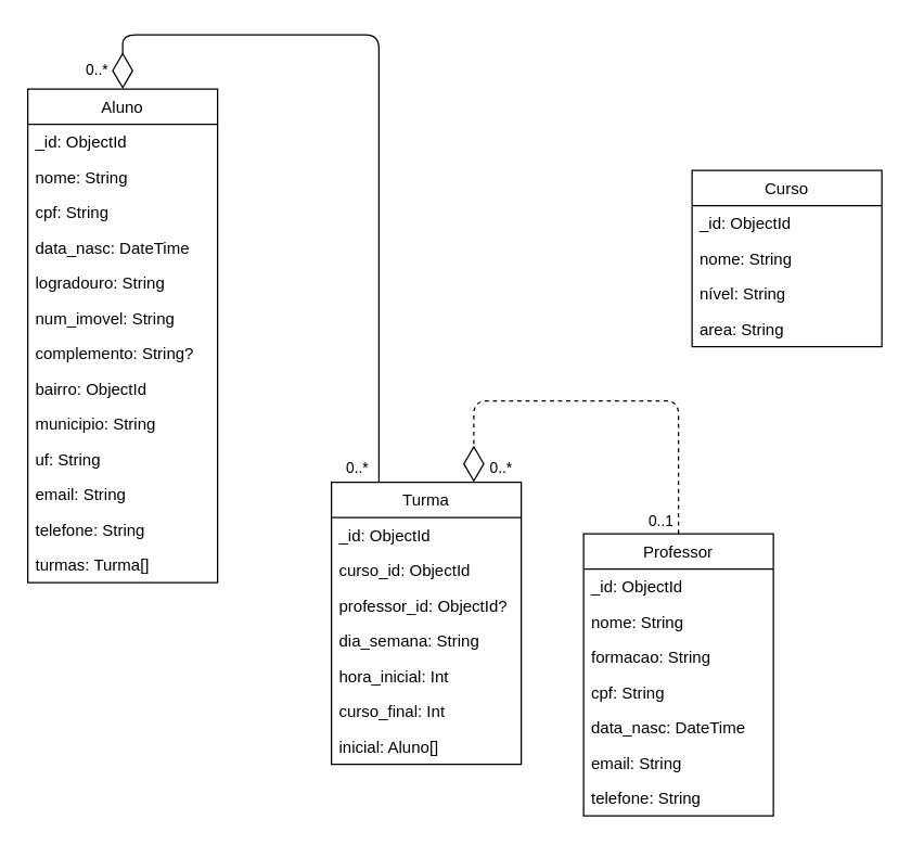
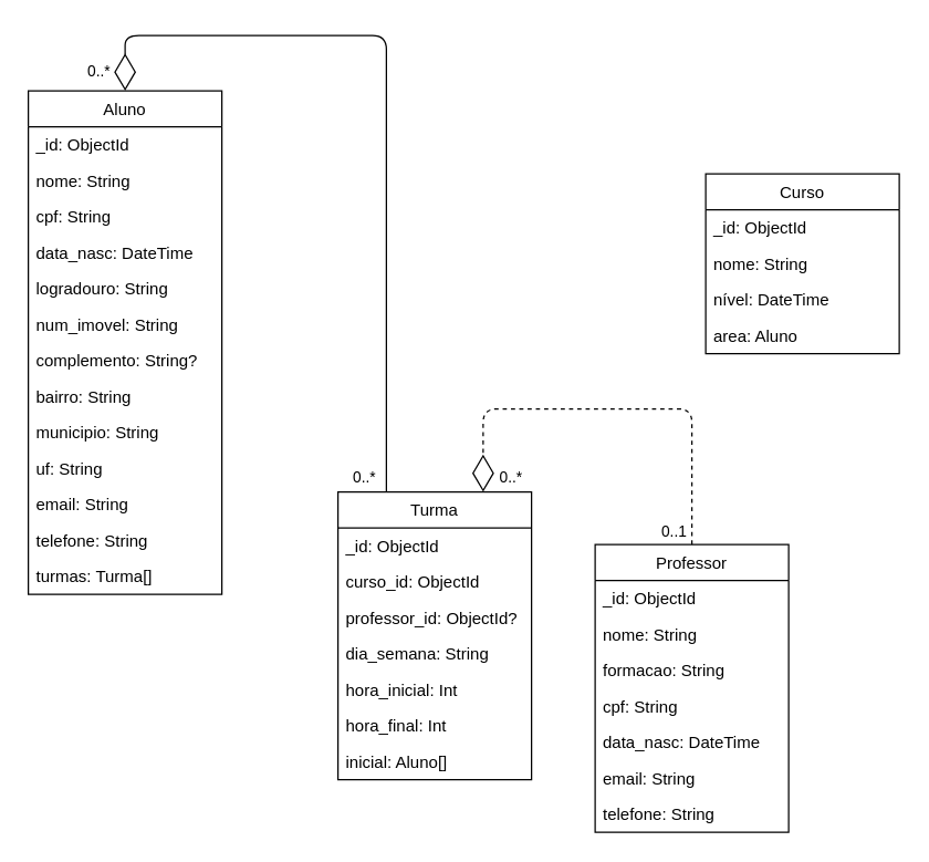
  <mxCell id="0" />
  <mxCell id="1" parent="0" />
  <mxCell id="2" value="Aluno" style="swimlane;fontStyle=0;childLayout=stackLayout;horizontal=1;startSize=26;fillColor=none;horizontalStack=0;resizeParent=1;resizeParentMax=0;resizeLast=0;collapsible=1;marginBottom=0;" parent="1" vertex="1"><mxGeometry x="20" y="60" width="140" height="364" as="geometry" /></mxCell>
  <mxCell id="3" value="_id: ObjectId" style="text;strokeColor=none;fillColor=none;align=left;verticalAlign=top;spacingLeft=4;spacingRight=4;overflow=hidden;rotatable=0;points=[[0,0.5],[1,0.5]];portConstraint=eastwest;" parent="2" vertex="1"><mxGeometry y="26" width="140" height="26" as="geometry" /></mxCell>
  <mxCell id="4" value="nome: String" style="text;strokeColor=none;fillColor=none;align=left;verticalAlign=top;spacingLeft=4;spacingRight=4;overflow=hidden;rotatable=0;points=[[0,0.5],[1,0.5]];portConstraint=eastwest;" parent="2" vertex="1"><mxGeometry y="52" width="140" height="26" as="geometry" /></mxCell>
  <mxCell id="5" value="cpf: String" style="text;strokeColor=none;fillColor=none;align=left;verticalAlign=top;spacingLeft=4;spacingRight=4;overflow=hidden;rotatable=0;points=[[0,0.5],[1,0.5]];portConstraint=eastwest;" parent="2" vertex="1"><mxGeometry y="78" width="140" height="26" as="geometry" /></mxCell>
  <mxCell id="6" value="data_nasc: DateTime" style="text;strokeColor=none;fillColor=none;align=left;verticalAlign=top;spacingLeft=4;spacingRight=4;overflow=hidden;rotatable=0;points=[[0,0.5],[1,0.5]];portConstraint=eastwest;" parent="2" vertex="1"><mxGeometry y="104" width="140" height="26" as="geometry" /></mxCell>
  <mxCell id="7" value="logradouro: String" style="text;strokeColor=none;fillColor=none;align=left;verticalAlign=top;spacingLeft=4;spacingRight=4;overflow=hidden;rotatable=0;points=[[0,0.5],[1,0.5]];portConstraint=eastwest;" parent="2" vertex="1"><mxGeometry y="130" width="140" height="26" as="geometry" /></mxCell>
  <mxCell id="8" value="num_imovel: String" style="text;strokeColor=none;fillColor=none;align=left;verticalAlign=top;spacingLeft=4;spacingRight=4;overflow=hidden;rotatable=0;points=[[0,0.5],[1,0.5]];portConstraint=eastwest;" parent="2" vertex="1"><mxGeometry y="156" width="140" height="26" as="geometry" /></mxCell>
  <mxCell id="9" value="complemento: String?" style="text;strokeColor=none;fillColor=none;align=left;verticalAlign=top;spacingLeft=4;spacingRight=4;overflow=hidden;rotatable=0;points=[[0,0.5],[1,0.5]];portConstraint=eastwest;" parent="2" vertex="1"><mxGeometry y="182" width="140" height="26" as="geometry" /></mxCell>
- <mxCell id="10" value="bairro: ObjectId" style="text;strokeColor=none;fillColor=none;align=left;verticalAlign=top;spacingLeft=4;spacingRight=4;overflow=hidden;rotatable=0;points=[[0,0.5],[1,0.5]];portConstraint=eastwest;" parent="2" vertex="1"><mxGeometry y="208" width="140" height="26" as="geometry" /></mxCell>
+ <mxCell id="10" value="bairro: String" style="text;strokeColor=none;fillColor=none;align=left;verticalAlign=top;spacingLeft=4;spacingRight=4;overflow=hidden;rotatable=0;points=[[0,0.5],[1,0.5]];portConstraint=eastwest;" parent="2" vertex="1"><mxGeometry y="208" width="140" height="26" as="geometry" /></mxCell>
  <mxCell id="11" value="municipio: String" style="text;strokeColor=none;fillColor=none;align=left;verticalAlign=top;spacingLeft=4;spacingRight=4;overflow=hidden;rotatable=0;points=[[0,0.5],[1,0.5]];portConstraint=eastwest;" parent="2" vertex="1"><mxGeometry y="234" width="140" height="26" as="geometry" /></mxCell>
  <mxCell id="12" value="uf: String" style="text;strokeColor=none;fillColor=none;align=left;verticalAlign=top;spacingLeft=4;spacingRight=4;overflow=hidden;rotatable=0;points=[[0,0.5],[1,0.5]];portConstraint=eastwest;" parent="2" vertex="1"><mxGeometry y="260" width="140" height="26" as="geometry" /></mxCell>
  <mxCell id="13" value="email: String" style="text;strokeColor=none;fillColor=none;align=left;verticalAlign=top;spacingLeft=4;spacingRight=4;overflow=hidden;rotatable=0;points=[[0,0.5],[1,0.5]];portConstraint=eastwest;" parent="2" vertex="1"><mxGeometry y="286" width="140" height="26" as="geometry" /></mxCell>
  <mxCell id="14" value="telefone: String" style="text;strokeColor=none;fillColor=none;align=left;verticalAlign=top;spacingLeft=4;spacingRight=4;overflow=hidden;rotatable=0;points=[[0,0.5],[1,0.5]];portConstraint=eastwest;" vertex="1" parent="2"><mxGeometry y="312" width="140" height="26" as="geometry" /></mxCell>
  <mxCell id="15" value="turmas: Turma[]" style="text;strokeColor=none;fillColor=none;align=left;verticalAlign=top;spacingLeft=4;spacingRight=4;overflow=hidden;rotatable=0;points=[[0,0.5],[1,0.5]];portConstraint=eastwest;" parent="2" vertex="1"><mxGeometry y="338" width="140" height="26" as="geometry" /></mxCell>
  <mxCell id="16" value="Curso" style="swimlane;fontStyle=0;childLayout=stackLayout;horizontal=1;startSize=26;fillColor=none;horizontalStack=0;resizeParent=1;resizeParentMax=0;resizeLast=0;collapsible=1;marginBottom=0;" parent="1" vertex="1"><mxGeometry x="510" y="120" width="140" height="130" as="geometry" /></mxCell>
  <mxCell id="17" value="_id: ObjectId" style="text;strokeColor=none;fillColor=none;align=left;verticalAlign=top;spacingLeft=4;spacingRight=4;overflow=hidden;rotatable=0;points=[[0,0.5],[1,0.5]];portConstraint=eastwest;" parent="16" vertex="1"><mxGeometry y="26" width="140" height="26" as="geometry" /></mxCell>
  <mxCell id="18" value="nome: String" style="text;strokeColor=none;fillColor=none;align=left;verticalAlign=top;spacingLeft=4;spacingRight=4;overflow=hidden;rotatable=0;points=[[0,0.5],[1,0.5]];portConstraint=eastwest;" parent="16" vertex="1"><mxGeometry y="52" width="140" height="26" as="geometry" /></mxCell>
- <mxCell id="19" value="nível: String" style="text;strokeColor=none;fillColor=none;align=left;verticalAlign=top;spacingLeft=4;spacingRight=4;overflow=hidden;rotatable=0;points=[[0,0.5],[1,0.5]];portConstraint=eastwest;" parent="16" vertex="1"><mxGeometry y="78" width="140" height="26" as="geometry" /></mxCell>
- <mxCell id="20" value="area: String" style="text;strokeColor=none;fillColor=none;align=left;verticalAlign=top;spacingLeft=4;spacingRight=4;overflow=hidden;rotatable=0;points=[[0,0.5],[1,0.5]];portConstraint=eastwest;" parent="16" vertex="1"><mxGeometry y="104" width="140" height="26" as="geometry" /></mxCell>
+ <mxCell id="19" value="nível: DateTime" style="text;strokeColor=none;fillColor=none;align=left;verticalAlign=top;spacingLeft=4;spacingRight=4;overflow=hidden;rotatable=0;points=[[0,0.5],[1,0.5]];portConstraint=eastwest;" parent="16" vertex="1"><mxGeometry y="78" width="140" height="26" as="geometry" /></mxCell>
+ <mxCell id="20" value="area: Aluno" style="text;strokeColor=none;fillColor=none;align=left;verticalAlign=top;spacingLeft=4;spacingRight=4;overflow=hidden;rotatable=0;points=[[0,0.5],[1,0.5]];portConstraint=eastwest;" parent="16" vertex="1"><mxGeometry y="104" width="140" height="26" as="geometry" /></mxCell>
  <mxCell id="21" value="Turma" style="swimlane;fontStyle=0;childLayout=stackLayout;horizontal=1;startSize=26;fillColor=none;horizontalStack=0;resizeParent=1;resizeParentMax=0;resizeLast=0;collapsible=1;marginBottom=0;" parent="1" vertex="1"><mxGeometry x="244" y="350" width="140" height="208" as="geometry" /></mxCell>
  <mxCell id="22" value="_id: ObjectId" style="text;strokeColor=none;fillColor=none;align=left;verticalAlign=top;spacingLeft=4;spacingRight=4;overflow=hidden;rotatable=0;points=[[0,0.5],[1,0.5]];portConstraint=eastwest;" parent="21" vertex="1"><mxGeometry y="26" width="140" height="26" as="geometry" /></mxCell>
  <mxCell id="23" value="curso_id: ObjectId" style="text;strokeColor=none;fillColor=none;align=left;verticalAlign=top;spacingLeft=4;spacingRight=4;overflow=hidden;rotatable=0;points=[[0,0.5],[1,0.5]];portConstraint=eastwest;" parent="21" vertex="1"><mxGeometry y="52" width="140" height="26" as="geometry" /></mxCell>
  <mxCell id="24" value="professor_id: ObjectId?" style="text;strokeColor=none;fillColor=none;align=left;verticalAlign=top;spacingLeft=4;spacingRight=4;overflow=hidden;rotatable=0;points=[[0,0.5],[1,0.5]];portConstraint=eastwest;" vertex="1" parent="21"><mxGeometry y="78" width="140" height="26" as="geometry" /></mxCell>
  <mxCell id="25" value="dia_semana: String" style="text;strokeColor=none;fillColor=none;align=left;verticalAlign=top;spacingLeft=4;spacingRight=4;overflow=hidden;rotatable=0;points=[[0,0.5],[1,0.5]];portConstraint=eastwest;" parent="21" vertex="1"><mxGeometry y="104" width="140" height="26" as="geometry" /></mxCell>
  <mxCell id="26" value="hora_inicial: Int" style="text;strokeColor=none;fillColor=none;align=left;verticalAlign=top;spacingLeft=4;spacingRight=4;overflow=hidden;rotatable=0;points=[[0,0.5],[1,0.5]];portConstraint=eastwest;" parent="21" vertex="1"><mxGeometry y="130" width="140" height="26" as="geometry" /></mxCell>
- <mxCell id="27" value="curso_final: Int" style="text;strokeColor=none;fillColor=none;align=left;verticalAlign=top;spacingLeft=4;spacingRight=4;overflow=hidden;rotatable=0;points=[[0,0.5],[1,0.5]];portConstraint=eastwest;" vertex="1" parent="21"><mxGeometry y="156" width="140" height="26" as="geometry" /></mxCell>
+ <mxCell id="27" value="hora_final: Int" style="text;strokeColor=none;fillColor=none;align=left;verticalAlign=top;spacingLeft=4;spacingRight=4;overflow=hidden;rotatable=0;points=[[0,0.5],[1,0.5]];portConstraint=eastwest;" vertex="1" parent="21"><mxGeometry y="156" width="140" height="26" as="geometry" /></mxCell>
  <mxCell id="28" value="inicial: Aluno[]" style="text;strokeColor=none;fillColor=none;align=left;verticalAlign=top;spacingLeft=4;spacingRight=4;overflow=hidden;rotatable=0;points=[[0,0.5],[1,0.5]];portConstraint=eastwest;" vertex="1" parent="21"><mxGeometry y="182" width="140" height="26" as="geometry" /></mxCell>
  <mxCell id="29" value="Professor" style="swimlane;fontStyle=0;childLayout=stackLayout;horizontal=1;startSize=26;fillColor=none;horizontalStack=0;resizeParent=1;resizeParentMax=0;resizeLast=0;collapsible=1;marginBottom=0;" parent="1" vertex="1"><mxGeometry x="430" y="388" width="140" height="208" as="geometry" /></mxCell>
  <mxCell id="30" value="_id: ObjectId" style="text;strokeColor=none;fillColor=none;align=left;verticalAlign=top;spacingLeft=4;spacingRight=4;overflow=hidden;rotatable=0;points=[[0,0.5],[1,0.5]];portConstraint=eastwest;" parent="29" vertex="1"><mxGeometry y="26" width="140" height="26" as="geometry" /></mxCell>
  <mxCell id="31" value="nome: String" style="text;strokeColor=none;fillColor=none;align=left;verticalAlign=top;spacingLeft=4;spacingRight=4;overflow=hidden;rotatable=0;points=[[0,0.5],[1,0.5]];portConstraint=eastwest;" parent="29" vertex="1"><mxGeometry y="52" width="140" height="26" as="geometry" /></mxCell>
  <mxCell id="32" value="formacao: String" style="text;strokeColor=none;fillColor=none;align=left;verticalAlign=top;spacingLeft=4;spacingRight=4;overflow=hidden;rotatable=0;points=[[0,0.5],[1,0.5]];portConstraint=eastwest;" parent="29" vertex="1"><mxGeometry y="78" width="140" height="26" as="geometry" /></mxCell>
  <mxCell id="33" value="cpf: String" style="text;strokeColor=none;fillColor=none;align=left;verticalAlign=top;spacingLeft=4;spacingRight=4;overflow=hidden;rotatable=0;points=[[0,0.5],[1,0.5]];portConstraint=eastwest;" parent="29" vertex="1"><mxGeometry y="104" width="140" height="26" as="geometry" /></mxCell>
  <mxCell id="34" value="data_nasc: DateTime" style="text;strokeColor=none;fillColor=none;align=left;verticalAlign=top;spacingLeft=4;spacingRight=4;overflow=hidden;rotatable=0;points=[[0,0.5],[1,0.5]];portConstraint=eastwest;" parent="29" vertex="1"><mxGeometry y="130" width="140" height="26" as="geometry" /></mxCell>
  <mxCell id="35" value="email: String" style="text;strokeColor=none;fillColor=none;align=left;verticalAlign=top;spacingLeft=4;spacingRight=4;overflow=hidden;rotatable=0;points=[[0,0.5],[1,0.5]];portConstraint=eastwest;" parent="29" vertex="1"><mxGeometry y="156" width="140" height="26" as="geometry" /></mxCell>
  <mxCell id="36" value="telefone: String" style="text;strokeColor=none;fillColor=none;align=left;verticalAlign=top;spacingLeft=4;spacingRight=4;overflow=hidden;rotatable=0;points=[[0,0.5],[1,0.5]];portConstraint=eastwest;" parent="29" vertex="1"><mxGeometry y="182" width="140" height="26" as="geometry" /></mxCell>
  <mxCell id="37" value="" style="endArrow=diamondThin;endFill=0;endSize=24;html=1;entryX=0.5;entryY=0;entryDx=0;entryDy=0;exitX=0.25;exitY=0;exitDx=0;exitDy=0;edgeStyle=orthogonalEdgeStyle;" parent="1" source="21" target="2" edge="1"><mxGeometry width="160" relative="1" as="geometry"><mxPoint x="270" y="410" as="sourcePoint" /><mxPoint x="110" y="410" as="targetPoint" /><Array as="points"><mxPoint x="279" y="20" /><mxPoint x="90" y="20" /></Array></mxGeometry></mxCell>
  <mxCell id="38" value="0..*" style="edgeLabel;html=1;align=center;verticalAlign=middle;resizable=0;points=[];" parent="37" vertex="1" connectable="0"><mxGeometry x="-0.517" relative="1" as="geometry"><mxPoint x="-209" y="-170" as="offset" /></mxGeometry></mxCell>
  <mxCell id="39" value="0..*" style="edgeLabel;html=1;align=center;verticalAlign=middle;resizable=0;points=[];" vertex="1" connectable="0" parent="1"><mxGeometry x="89.996" y="90" as="geometry"><mxPoint x="173" y="249" as="offset" /></mxGeometry></mxCell>
  <mxCell id="40" value="" style="endArrow=diamondThin;endFill=0;endSize=24;html=1;entryX=0.75;entryY=0;entryDx=0;entryDy=0;exitX=0.5;exitY=0;exitDx=0;exitDy=0;edgeStyle=orthogonalEdgeStyle;dashed=1;" edge="1" parent="1" source="29" target="21"><mxGeometry width="160" relative="1" as="geometry"><mxPoint x="370" y="260" as="sourcePoint" /><mxPoint x="530" y="260" as="targetPoint" /><Array as="points"><mxPoint x="500" y="290" /><mxPoint x="349" y="290" /></Array></mxGeometry></mxCell>
  <mxCell id="41" value="0..*" style="edgeLabel;html=1;align=center;verticalAlign=middle;resizable=0;points=[];" vertex="1" connectable="0" parent="40"><mxGeometry x="0.228" relative="1" as="geometry"><mxPoint x="-40" y="49" as="offset" /></mxGeometry></mxCell>
  <mxCell id="42" value="0..1" style="edgeLabel;html=1;align=center;verticalAlign=middle;resizable=0;points=[];" vertex="1" connectable="0" parent="1"><mxGeometry x="486" y="378" as="geometry" /></mxCell>
